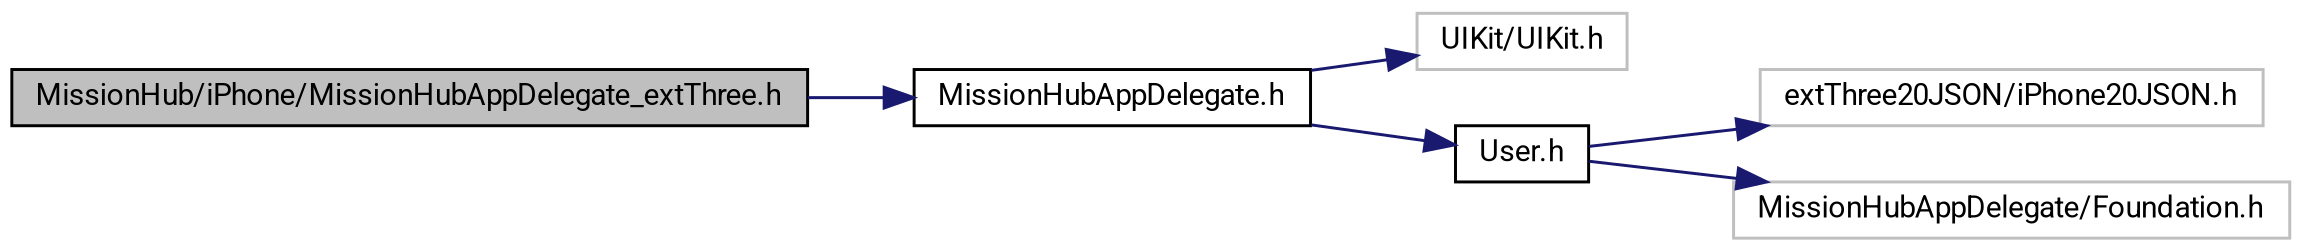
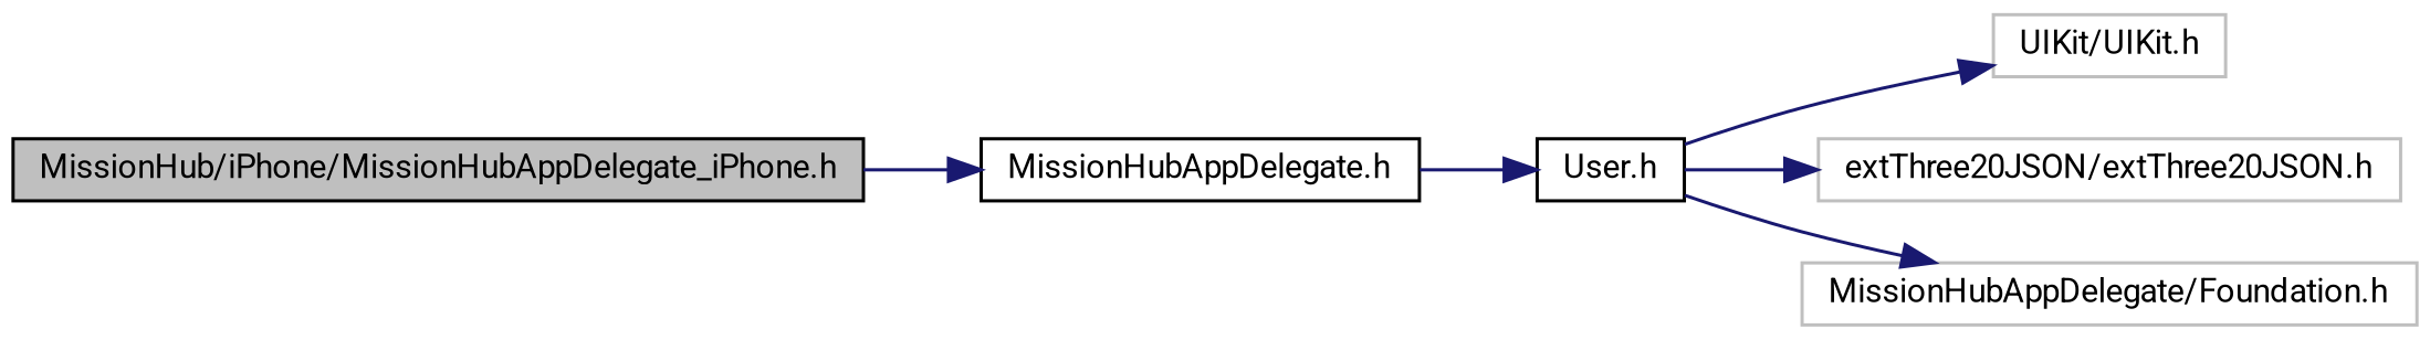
  digraph {
    fontname=Roboto
    rankdir=LR
    node [color=black fillcolor=white fontname=Roboto fontsize=10 shape=record style=filled]
    edge [color=midnightblue fontname=Roboto fontsize=10 labelfontname=Helvetica labelfontsize=10 style=solid]
-   n1 [fillcolor=grey75 fontcolor=black height=0.2 label="MissionHub/iPhone/MissionHubAppDelegate_extThree.h" width=0.4]
+   n1 [fillcolor=grey75 fontcolor=black height=0.2 label="MissionHub/iPhone/MissionHubAppDelegate_iPhone.h" width=0.4]
    n2 [height=0.2 label="MissionHubAppDelegate.h" width=0.4]
    n3 [color=grey75 height=0.2 label="UIKit/UIKit.h" width=0.4]
    n4 [height=0.2 label="User.h" width=0.4]
-   n5 [color=grey75 height=0.2 label="extThree20JSON/iPhone20JSON.h" width=0.4]
+   n5 [color=grey75 height=0.2 label="extThree20JSON/extThree20JSON.h" width=0.4]
    n6 [color=grey75 height=0.2 label="MissionHubAppDelegate/Foundation.h" width=0.4]
    n1 -> n2
-   n2 -> n3
+   n4 -> n3
    n2 -> n4
    n4 -> n5
    n4 -> n6
  }
